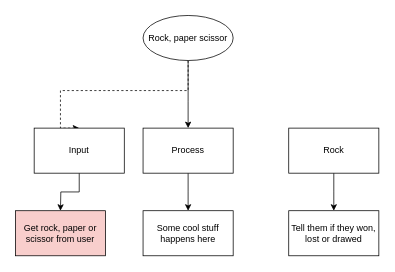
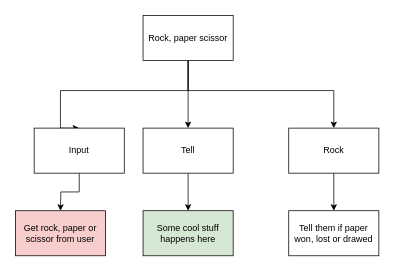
  <mxCell id="0" />
  <mxCell id="1" parent="0" />
- <mxCell id="2" style="edgeStyle=orthogonalEdgeStyle;html=1;entryX=0.5;entryY=0;entryDx=0;entryDy=0;rounded=0;dashed=1;" edge="1" parent="1" source="5" target="7"><mxGeometry relative="1" as="geometry"><mxPoint x="140" y="170" as="targetPoint" /><Array as="points"><mxPoint x="250" y="120" /><mxPoint x="80" y="120" /></Array></mxGeometry></mxCell>
+ <mxCell id="2" style="edgeStyle=orthogonalEdgeStyle;html=1;entryX=0.5;entryY=0;entryDx=0;entryDy=0;rounded=0;" edge="1" parent="1" source="5" target="7"><mxGeometry relative="1" as="geometry"><mxPoint x="140" y="170" as="targetPoint" /><Array as="points"><mxPoint x="250" y="120" /><mxPoint x="80" y="120" /></Array></mxGeometry></mxCell>
  <mxCell id="3" style="edgeStyle=orthogonalEdgeStyle;html=1;" edge="1" parent="1" source="5"><mxGeometry relative="1" as="geometry"><mxPoint x="250" y="170" as="targetPoint" /></mxGeometry></mxCell>
- <mxCell id="5" value="Rock, paper scissor" style="ellipse;whiteSpace=wrap;html=1;" vertex="1" parent="1"><mxGeometry x="190" y="20" width="120" height="60" as="geometry" /></mxCell>
+ <mxCell id="4" style="edgeStyle=orthogonalEdgeStyle;html=1;entryX=0.5;entryY=0;entryDx=0;entryDy=0;rounded=0;" edge="1" parent="1" source="5" target="11"><mxGeometry relative="1" as="geometry"><mxPoint x="480" y="180" as="targetPoint" /><Array as="points"><mxPoint x="250" y="120" /><mxPoint x="444" y="120" /></Array></mxGeometry></mxCell>
+ <mxCell id="5" value="Rock, paper scissor" style="rounded=0;whiteSpace=wrap;html=1;" vertex="1" parent="1"><mxGeometry x="190" y="20" width="120" height="60" as="geometry" /></mxCell>
  <mxCell id="6" style="edgeStyle=orthogonalEdgeStyle;rounded=0;html=1;" edge="1" parent="1" source="7"><mxGeometry relative="1" as="geometry"><mxPoint x="80" y="280" as="targetPoint" /></mxGeometry></mxCell>
  <mxCell id="7" value="Input" style="rounded=0;whiteSpace=wrap;html=1;" vertex="1" parent="1"><mxGeometry x="45" y="170" width="120" height="60" as="geometry" /></mxCell>
  <mxCell id="8" style="edgeStyle=orthogonalEdgeStyle;rounded=0;html=1;" edge="1" parent="1" source="9"><mxGeometry relative="1" as="geometry"><mxPoint x="250" y="280" as="targetPoint" /></mxGeometry></mxCell>
- <mxCell id="9" value="Process" style="rounded=0;whiteSpace=wrap;html=1;" vertex="1" parent="1"><mxGeometry x="190" y="170" width="120" height="60" as="geometry" /></mxCell>
+ <mxCell id="9" value="Tell" style="rounded=0;whiteSpace=wrap;html=1;" vertex="1" parent="1"><mxGeometry x="190" y="170" width="120" height="60" as="geometry" /></mxCell>
  <mxCell id="10" style="edgeStyle=orthogonalEdgeStyle;rounded=0;html=1;" edge="1" parent="1" source="11"><mxGeometry relative="1" as="geometry"><mxPoint x="444" y="280" as="targetPoint" /></mxGeometry></mxCell>
  <mxCell id="11" value="Rock" style="rounded=0;whiteSpace=wrap;html=1;" vertex="1" parent="1"><mxGeometry x="384" y="170" width="120" height="60" as="geometry" /></mxCell>
  <mxCell id="12" value="Get rock, paper or scissor from user" style="rounded=0;whiteSpace=wrap;html=1;fillColor=#f8cecc;" vertex="1" parent="1"><mxGeometry x="20" y="280" width="120" height="60" as="geometry" /></mxCell>
- <mxCell id="13" value="Some cool stuff happens here" style="rounded=0;whiteSpace=wrap;html=1;" vertex="1" parent="1"><mxGeometry x="190" y="280" width="120" height="60" as="geometry" /></mxCell>
- <mxCell id="14" value="Tell them if they won, lost or drawed" style="rounded=0;whiteSpace=wrap;html=1;" vertex="1" parent="1"><mxGeometry x="384" y="280" width="120" height="60" as="geometry" /></mxCell>
+ <mxCell id="13" value="Some cool stuff happens here" style="rounded=0;whiteSpace=wrap;html=1;fillColor=#d5e8d4;" vertex="1" parent="1"><mxGeometry x="190" y="280" width="120" height="60" as="geometry" /></mxCell>
+ <mxCell id="14" value="Tell them if paper won, lost or drawed" style="rounded=0;whiteSpace=wrap;html=1;" vertex="1" parent="1"><mxGeometry x="384" y="280" width="120" height="60" as="geometry" /></mxCell>
